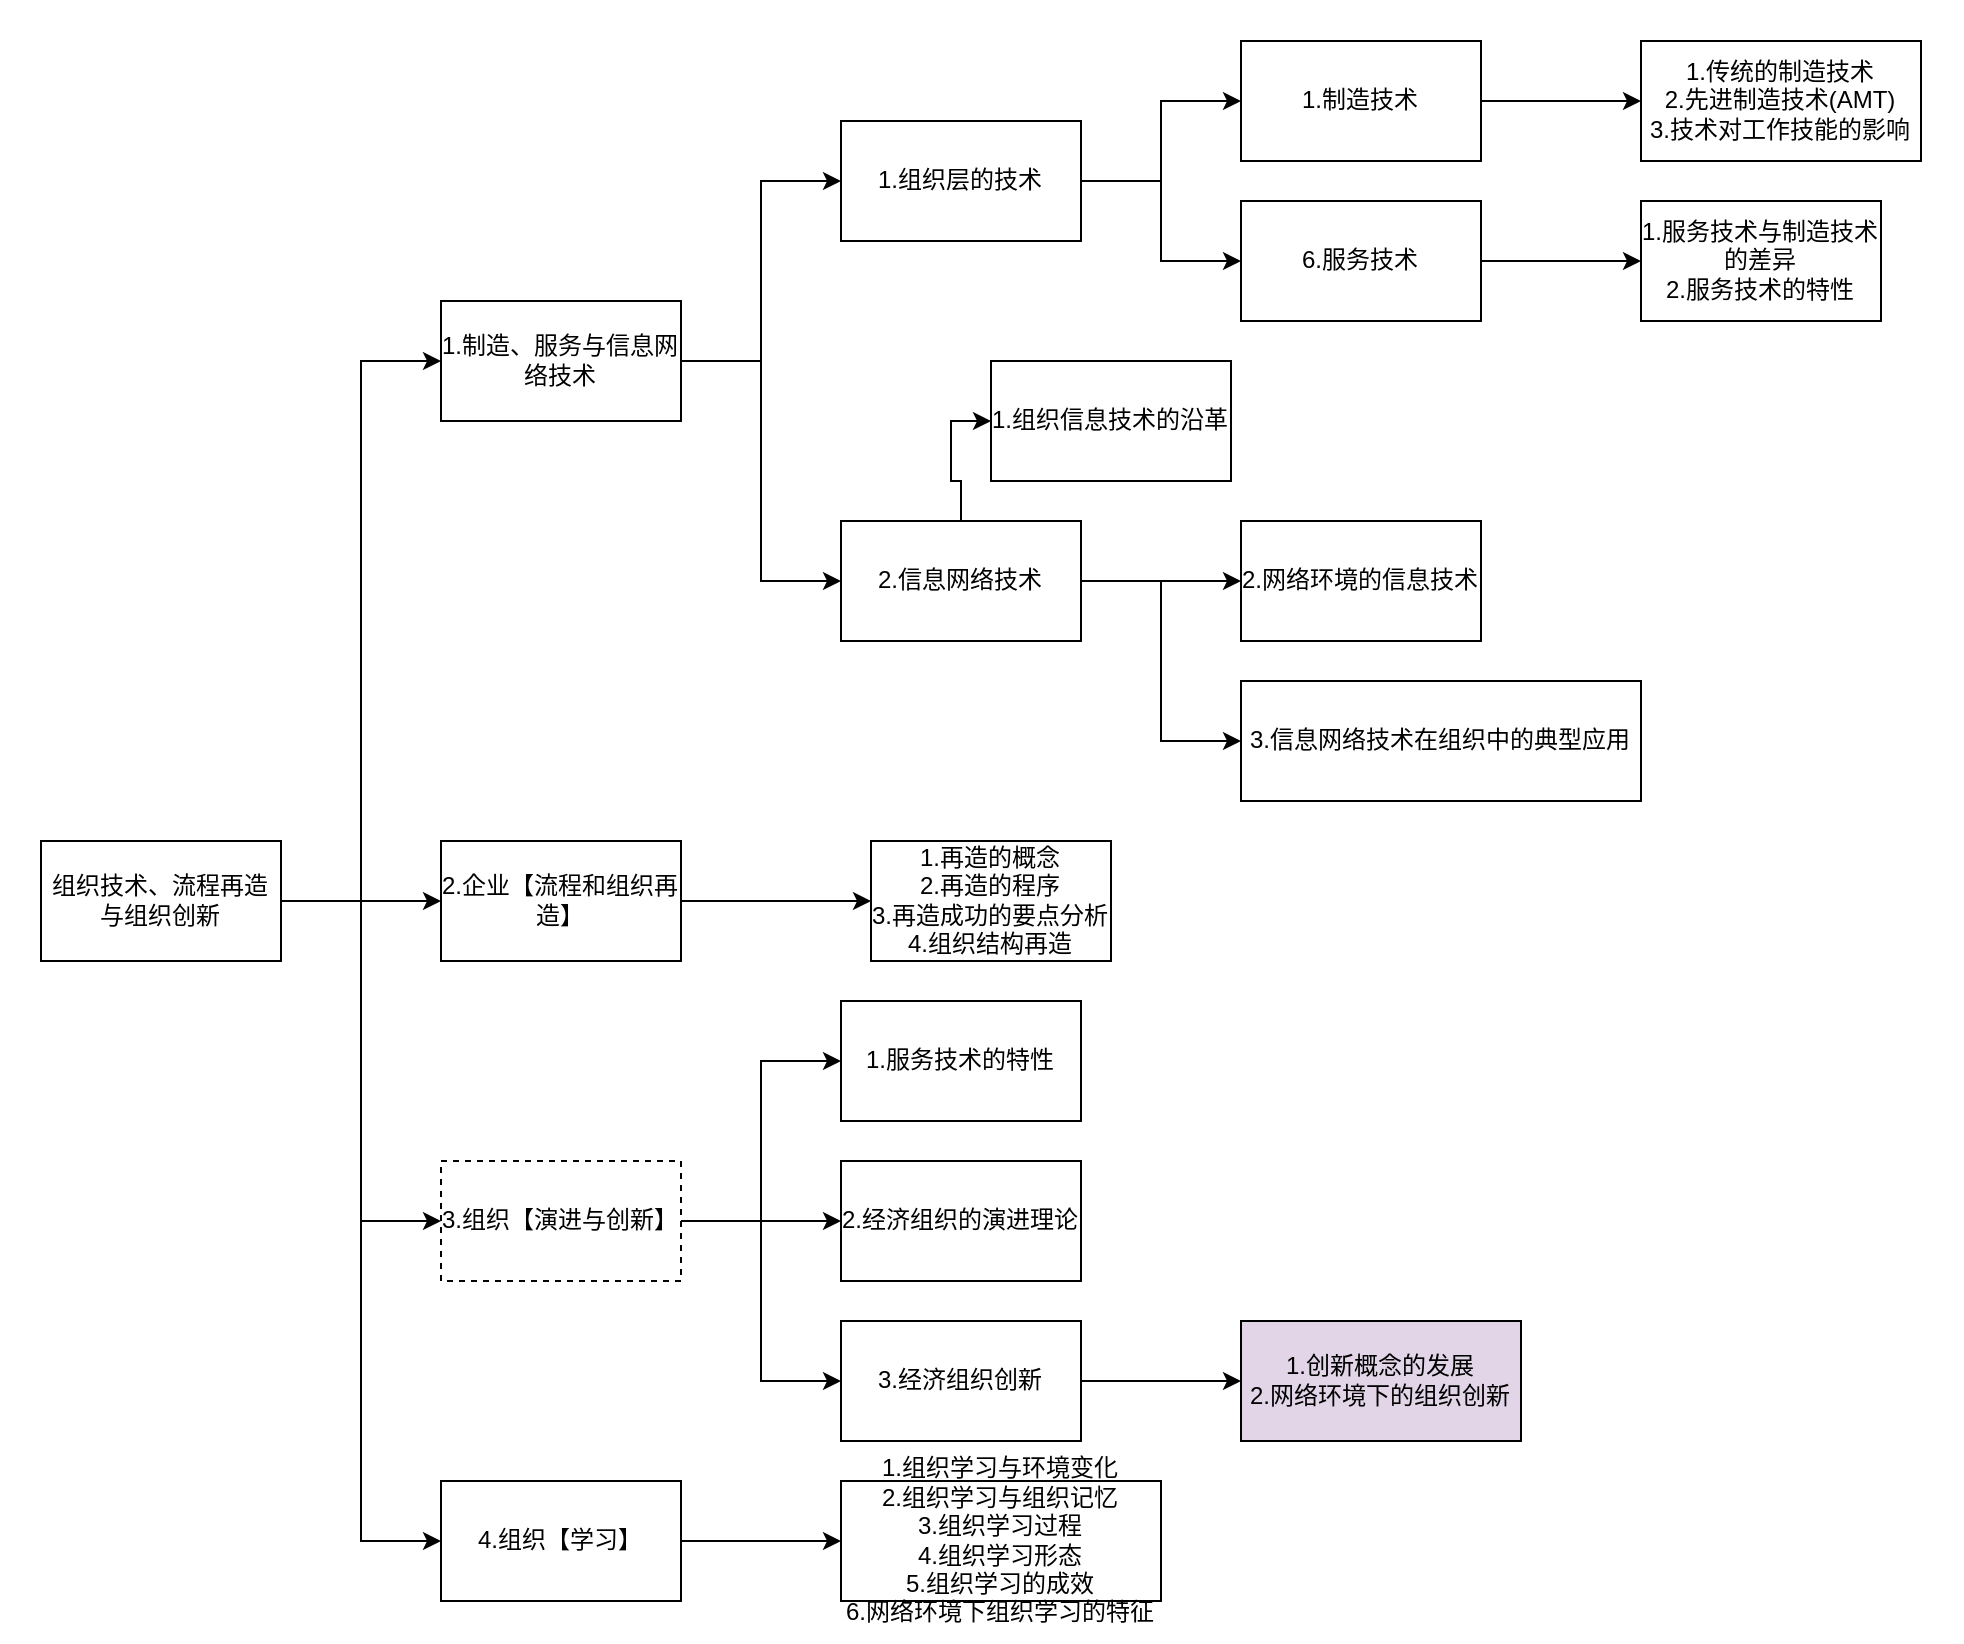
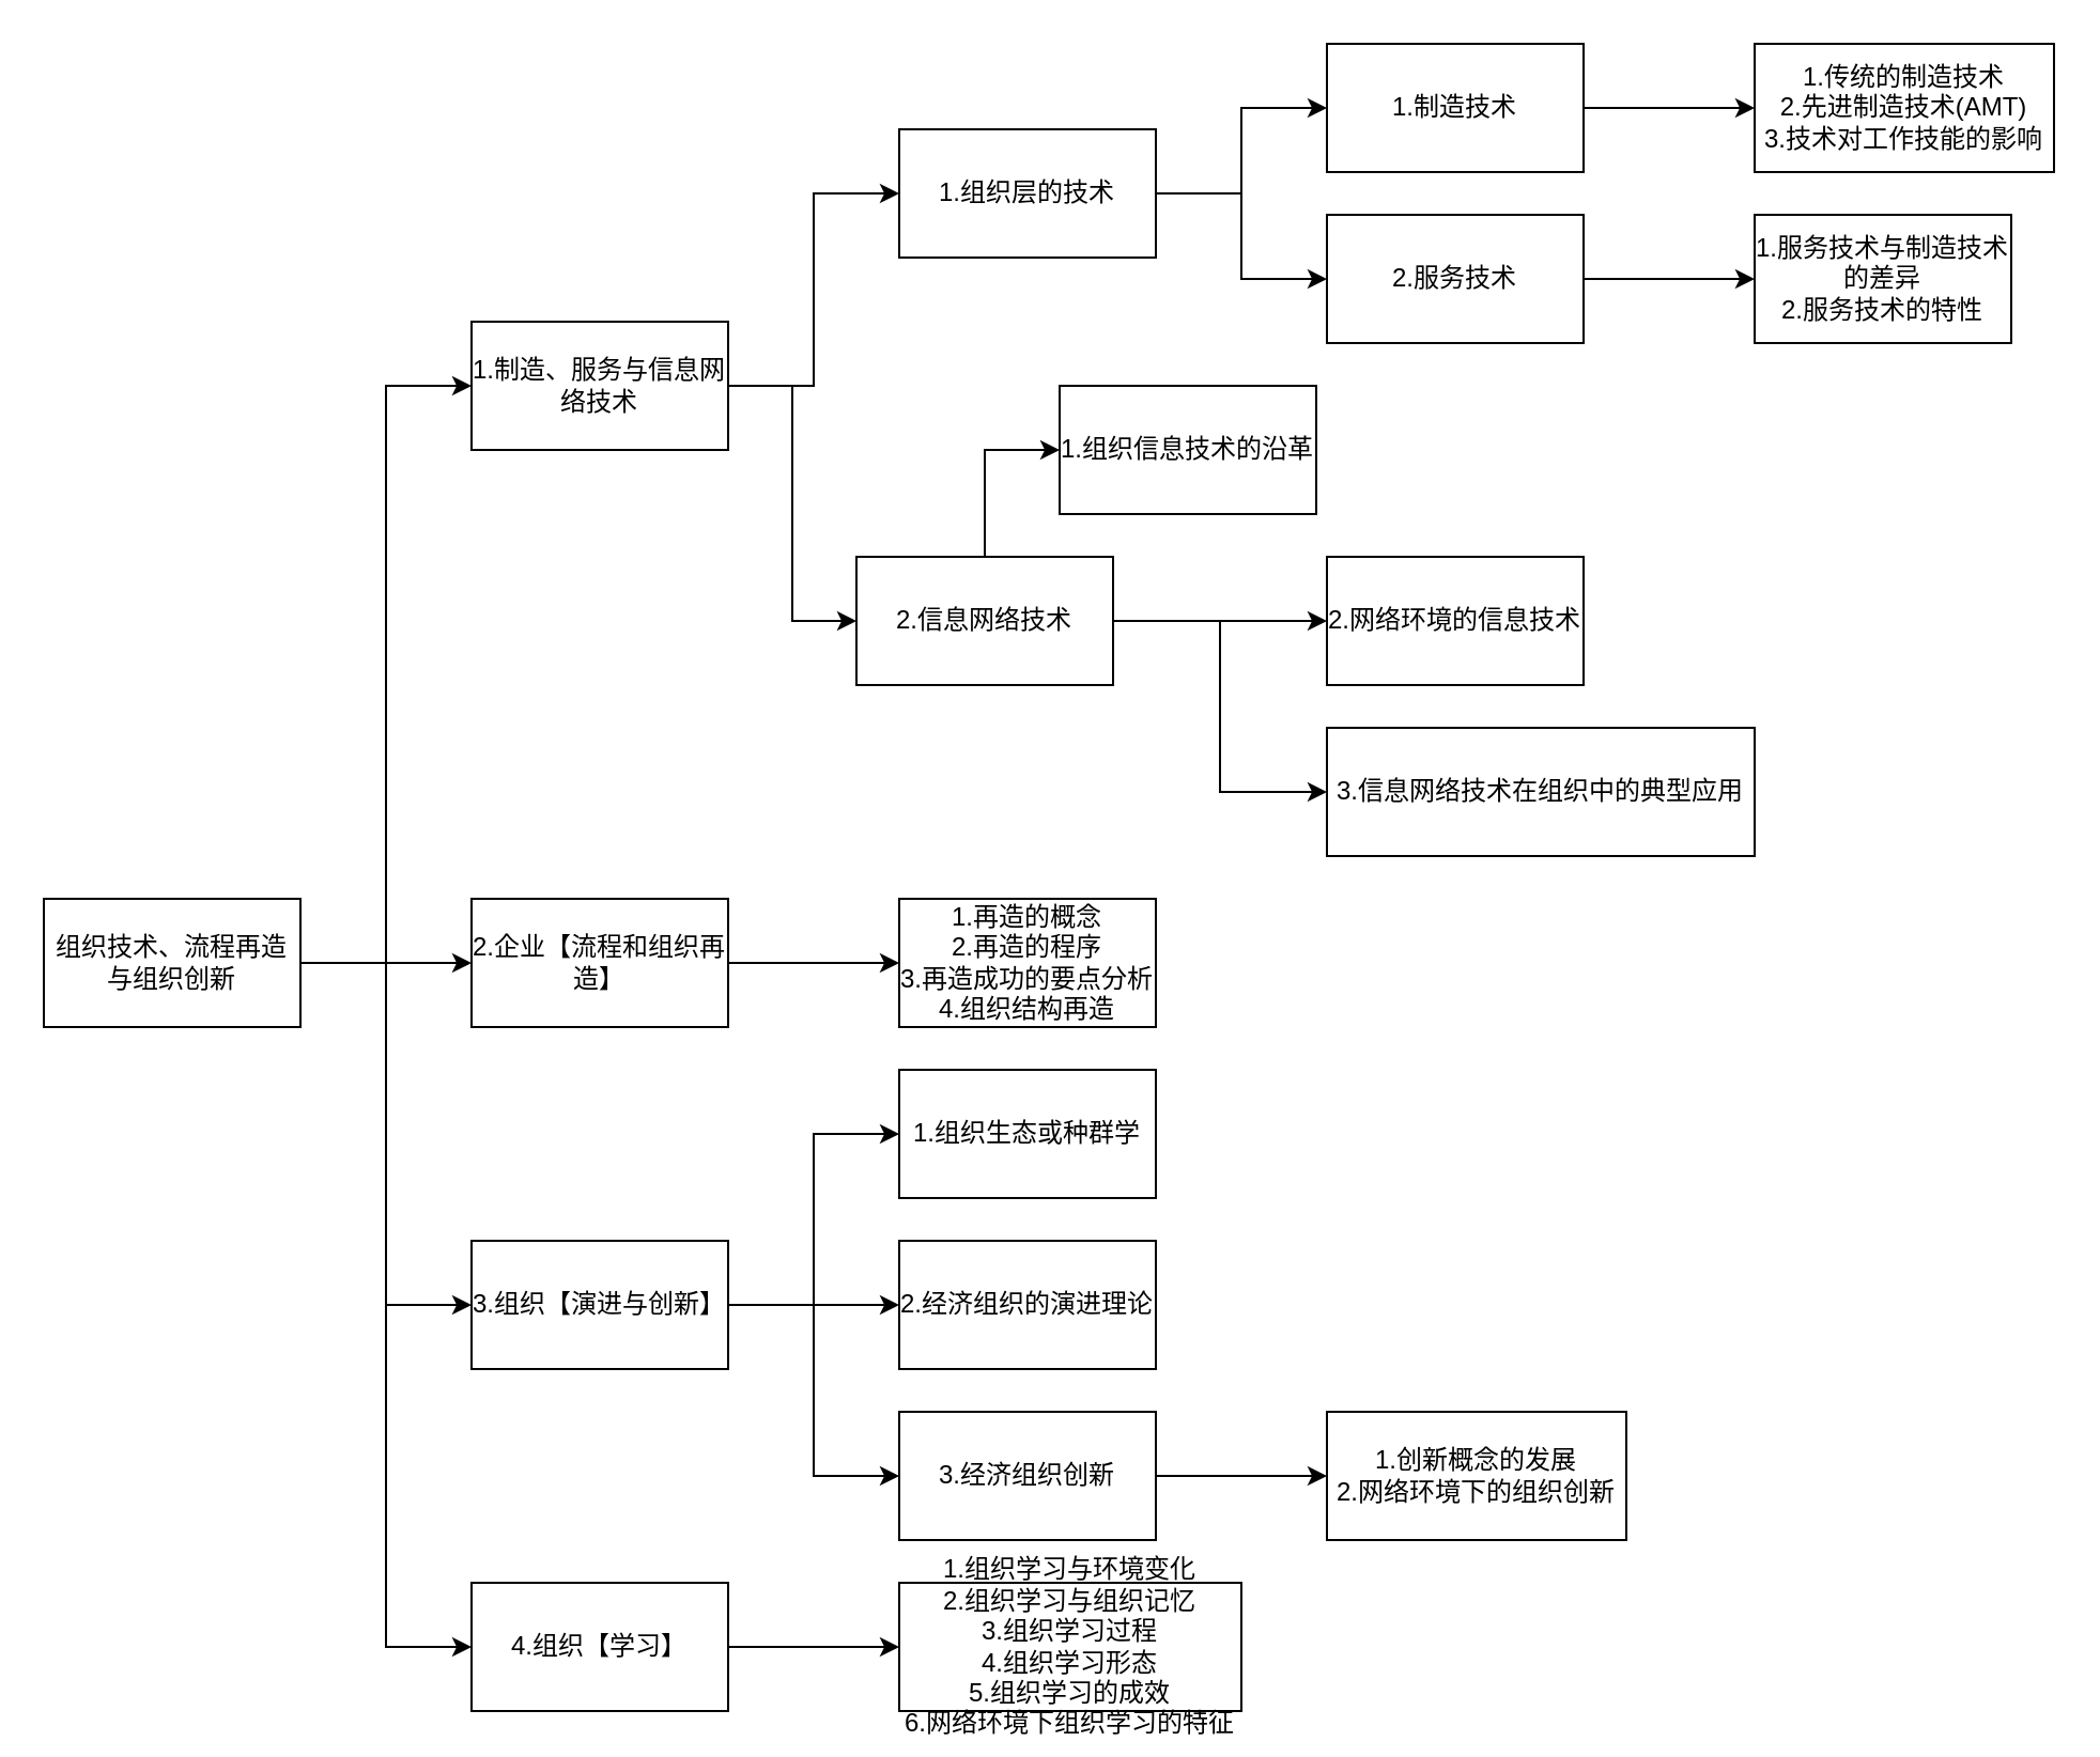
  <mxCell id="0" />
  <mxCell id="1" parent="0" />
  <mxCell id="2" style="edgeStyle=orthogonalEdgeStyle;rounded=0;orthogonalLoop=1;jettySize=auto;html=1;entryX=0;entryY=0.5;entryDx=0;entryDy=0;exitX=1;exitY=0.5;exitDx=0;exitDy=0;" parent="1" source="6" target="13" edge="1"><mxGeometry relative="1" as="geometry"><mxPoint x="150" y="290" as="sourcePoint" /></mxGeometry></mxCell>
  <mxCell id="3" style="edgeStyle=orthogonalEdgeStyle;rounded=0;orthogonalLoop=1;jettySize=auto;html=1;entryX=0;entryY=0.5;entryDx=0;entryDy=0;exitX=1;exitY=0.5;exitDx=0;exitDy=0;" parent="1" source="6" target="15" edge="1"><mxGeometry relative="1" as="geometry"><mxPoint x="150" y="290" as="sourcePoint" /></mxGeometry></mxCell>
  <mxCell id="4" style="edgeStyle=orthogonalEdgeStyle;rounded=0;orthogonalLoop=1;jettySize=auto;html=1;entryX=0;entryY=0.5;entryDx=0;entryDy=0;exitX=1;exitY=0.5;exitDx=0;exitDy=0;" parent="1" source="6" target="17" edge="1"><mxGeometry relative="1" as="geometry"><mxPoint x="150" y="290" as="sourcePoint" /></mxGeometry></mxCell>
  <mxCell id="5" style="edgeStyle=orthogonalEdgeStyle;rounded=0;orthogonalLoop=1;jettySize=auto;html=1;entryX=0;entryY=0.5;entryDx=0;entryDy=0;" parent="1" source="6" target="10" edge="1"><mxGeometry relative="1" as="geometry" /></mxCell>
  <mxCell id="6" value="组织技术、流程再造与组织创新" style="rounded=0;whiteSpace=wrap;html=1;" parent="1" vertex="1"><mxGeometry x="20" y="420" width="120" height="60" as="geometry" /></mxCell>
  <mxCell id="7" style="edgeStyle=orthogonalEdgeStyle;rounded=0;orthogonalLoop=1;jettySize=auto;html=1;entryX=0;entryY=0.5;entryDx=0;entryDy=0;" parent="1" source="10" target="37" edge="1"><mxGeometry relative="1" as="geometry" /></mxCell>
  <mxCell id="8" style="edgeStyle=orthogonalEdgeStyle;rounded=0;orthogonalLoop=1;jettySize=auto;html=1;entryX=0;entryY=0.5;entryDx=0;entryDy=0;" parent="1" source="10" target="38" edge="1"><mxGeometry relative="1" as="geometry" /></mxCell>
  <mxCell id="9" style="edgeStyle=orthogonalEdgeStyle;rounded=0;orthogonalLoop=1;jettySize=auto;html=1;entryX=0;entryY=0.5;entryDx=0;entryDy=0;" parent="1" source="10" target="36" edge="1"><mxGeometry relative="1" as="geometry" /></mxCell>
- <mxCell id="10" value="3.组织【演进与创新】" style="rounded=0;whiteSpace=wrap;html=1;dashed=1;" parent="1" vertex="1"><mxGeometry x="220" y="580" width="120" height="60" as="geometry" /></mxCell>
+ <mxCell id="10" value="3.组织【演进与创新】" style="rounded=0;whiteSpace=wrap;html=1;" parent="1" vertex="1"><mxGeometry x="220" y="580" width="120" height="60" as="geometry" /></mxCell>
  <mxCell id="11" style="edgeStyle=orthogonalEdgeStyle;rounded=0;orthogonalLoop=1;jettySize=auto;html=1;entryX=0;entryY=0.5;entryDx=0;entryDy=0;" parent="1" source="13" target="24" edge="1"><mxGeometry relative="1" as="geometry" /></mxCell>
  <mxCell id="12" style="edgeStyle=orthogonalEdgeStyle;rounded=0;orthogonalLoop=1;jettySize=auto;html=1;entryX=0;entryY=0.5;entryDx=0;entryDy=0;" parent="1" source="13" target="20" edge="1"><mxGeometry relative="1" as="geometry" /></mxCell>
  <mxCell id="13" value="1.制造、服务与信息网络技术" style="rounded=0;whiteSpace=wrap;html=1;" parent="1" vertex="1"><mxGeometry x="220" y="150" width="120" height="60" as="geometry" /></mxCell>
  <mxCell id="14" value="" style="edgeStyle=orthogonalEdgeStyle;rounded=0;orthogonalLoop=1;jettySize=auto;html=1;entryX=0;entryY=0.5;entryDx=0;entryDy=0;" parent="1" source="15" target="34" edge="1"><mxGeometry relative="1" as="geometry" /></mxCell>
  <mxCell id="15" value="2.企业【流程和组织再造】" style="rounded=0;whiteSpace=wrap;html=1;" parent="1" vertex="1"><mxGeometry x="220" y="420" width="120" height="60" as="geometry" /></mxCell>
  <mxCell id="16" value="" style="edgeStyle=orthogonalEdgeStyle;rounded=0;orthogonalLoop=1;jettySize=auto;html=1;" parent="1" source="17" target="39" edge="1"><mxGeometry relative="1" as="geometry" /></mxCell>
  <mxCell id="17" value="4.组织【学习】" style="rounded=0;whiteSpace=wrap;html=1;" parent="1" vertex="1"><mxGeometry x="220" y="740" width="120" height="60" as="geometry" /></mxCell>
  <mxCell id="18" value="" style="edgeStyle=orthogonalEdgeStyle;rounded=0;orthogonalLoop=1;jettySize=auto;html=1;" parent="1" source="20" target="26" edge="1"><mxGeometry relative="1" as="geometry" /></mxCell>
  <mxCell id="19" style="edgeStyle=orthogonalEdgeStyle;rounded=0;orthogonalLoop=1;jettySize=auto;html=1;entryX=0;entryY=0.5;entryDx=0;entryDy=0;" parent="1" source="20" target="28" edge="1"><mxGeometry relative="1" as="geometry" /></mxCell>
  <mxCell id="20" value="1.组织层的技术" style="rounded=0;whiteSpace=wrap;html=1;" parent="1" vertex="1"><mxGeometry x="420" y="60" width="120" height="60" as="geometry" /></mxCell>
  <mxCell id="21" value="" style="edgeStyle=orthogonalEdgeStyle;rounded=0;orthogonalLoop=1;jettySize=auto;html=1;entryX=0;entryY=0.5;entryDx=0;entryDy=0;" parent="1" source="24" target="31" edge="1"><mxGeometry relative="1" as="geometry"><mxPoint x="610" y="210" as="targetPoint" /></mxGeometry></mxCell>
  <mxCell id="22" style="edgeStyle=orthogonalEdgeStyle;rounded=0;orthogonalLoop=1;jettySize=auto;html=1;" parent="1" source="24" target="32" edge="1"><mxGeometry relative="1" as="geometry" /></mxCell>
  <mxCell id="23" style="edgeStyle=orthogonalEdgeStyle;rounded=0;orthogonalLoop=1;jettySize=auto;html=1;entryX=0;entryY=0.5;entryDx=0;entryDy=0;" parent="1" source="24" target="33" edge="1"><mxGeometry relative="1" as="geometry" /></mxCell>
- <mxCell id="24" value="2.信息网络技术" style="rounded=0;whiteSpace=wrap;html=1;" parent="1" vertex="1"><mxGeometry x="420" y="260" width="120" height="60" as="geometry" /></mxCell>
+ <mxCell id="24" value="2.信息网络技术" style="rounded=0;whiteSpace=wrap;html=1;" parent="1" vertex="1"><mxGeometry x="400" y="260" width="120" height="60" as="geometry" /></mxCell>
  <mxCell id="25" value="" style="edgeStyle=orthogonalEdgeStyle;rounded=0;orthogonalLoop=1;jettySize=auto;html=1;" parent="1" source="26" target="29" edge="1"><mxGeometry relative="1" as="geometry"><mxPoint x="807" y="50" as="targetPoint" /></mxGeometry></mxCell>
  <mxCell id="26" value="1.制造技术" style="rounded=0;whiteSpace=wrap;html=1;" parent="1" vertex="1"><mxGeometry x="620" y="20" width="120" height="60" as="geometry" /></mxCell>
  <mxCell id="27" value="" style="edgeStyle=orthogonalEdgeStyle;rounded=0;orthogonalLoop=1;jettySize=auto;html=1;" parent="1" source="28" target="30" edge="1"><mxGeometry relative="1" as="geometry"><mxPoint x="807" y="140" as="targetPoint" /></mxGeometry></mxCell>
- <mxCell id="28" value="6.服务技术" style="rounded=0;whiteSpace=wrap;html=1;" parent="1" vertex="1"><mxGeometry x="620" y="100" width="120" height="60" as="geometry" /></mxCell>
+ <mxCell id="28" value="2.服务技术" style="rounded=0;whiteSpace=wrap;html=1;" parent="1" vertex="1"><mxGeometry x="620" y="100" width="120" height="60" as="geometry" /></mxCell>
  <mxCell id="29" value="&lt;div&gt;1.传统的制造技术&lt;/div&gt;&lt;div&gt;2.先进制造技术(AMT)&lt;/div&gt;&lt;div&gt;3.技术对工作技能的影响&lt;/div&gt;" style="rounded=0;whiteSpace=wrap;html=1;" parent="1" vertex="1"><mxGeometry x="820" y="20" width="140" height="60" as="geometry" /></mxCell>
  <mxCell id="30" value="&lt;div&gt;1.服务技术与制造技术的差异&lt;/div&gt;&lt;div&gt;2.服务技术的特性&lt;/div&gt;" style="rounded=0;whiteSpace=wrap;html=1;" parent="1" vertex="1"><mxGeometry x="820" y="100" width="120" height="60" as="geometry" /></mxCell>
  <mxCell id="31" value="1.组织信息技术的沿革" style="rounded=0;whiteSpace=wrap;html=1;" parent="1" vertex="1"><mxGeometry x="495" y="180" width="120" height="60" as="geometry" /></mxCell>
  <mxCell id="32" value="2.网络环境的信息技术" style="rounded=0;whiteSpace=wrap;html=1;" parent="1" vertex="1"><mxGeometry x="620" y="260" width="120" height="60" as="geometry" /></mxCell>
  <mxCell id="33" value="3.信息网络技术在组织中的典型应用" style="rounded=0;whiteSpace=wrap;html=1;" parent="1" vertex="1"><mxGeometry x="620" y="340" width="200" height="60" as="geometry" /></mxCell>
- <mxCell id="34" value="1.再造的概念&lt;br&gt;2.再造的程序&lt;br&gt;3.再造成功的要点分析&lt;br&gt;4.组织结构再造" style="rounded=0;whiteSpace=wrap;html=1;" parent="1" vertex="1"><mxGeometry x="435" y="420" width="120" height="60" as="geometry" /></mxCell>
+ <mxCell id="34" value="1.再造的概念&lt;br&gt;2.再造的程序&lt;br&gt;3.再造成功的要点分析&lt;br&gt;4.组织结构再造" style="rounded=0;whiteSpace=wrap;html=1;" parent="1" vertex="1"><mxGeometry x="420" y="420" width="120" height="60" as="geometry" /></mxCell>
  <mxCell id="35" value="" style="edgeStyle=orthogonalEdgeStyle;rounded=0;orthogonalLoop=1;jettySize=auto;html=1;" parent="1" source="36" target="40" edge="1"><mxGeometry relative="1" as="geometry" /></mxCell>
  <mxCell id="36" value="3.经济组织创新" style="rounded=0;whiteSpace=wrap;html=1;" parent="1" vertex="1"><mxGeometry x="420" y="660" width="120" height="60" as="geometry" /></mxCell>
  <mxCell id="37" value="2.经济组织的演进理论" style="rounded=0;whiteSpace=wrap;html=1;" parent="1" vertex="1"><mxGeometry x="420" y="580" width="120" height="60" as="geometry" /></mxCell>
- <mxCell id="38" value="1.服务技术的特性" style="rounded=0;whiteSpace=wrap;html=1;" parent="1" vertex="1"><mxGeometry x="420" y="500" width="120" height="60" as="geometry" /></mxCell>
+ <mxCell id="38" value="1.组织生态或种群学" style="rounded=0;whiteSpace=wrap;html=1;" parent="1" vertex="1"><mxGeometry x="420" y="500" width="120" height="60" as="geometry" /></mxCell>
  <mxCell id="39" value="&lt;div&gt;&lt;div&gt;1.组织学习与环境变化&lt;/div&gt;&lt;div&gt;2.组织学习与组织记忆&lt;/div&gt;&lt;div&gt;3.组织学习过程&lt;/div&gt;&lt;div&gt;4.组织学习形态&lt;/div&gt;&lt;div&gt;5.组织学习的成效&lt;/div&gt;&lt;div&gt;6.网络环境下组织学习的特征&lt;/div&gt;&lt;/div&gt;" style="rounded=0;whiteSpace=wrap;html=1;" parent="1" vertex="1"><mxGeometry x="420" y="740" width="160" height="60" as="geometry" /></mxCell>
- <mxCell id="40" value="&lt;div&gt;1.创新概念的发展&lt;/div&gt;&lt;div&gt;2.网络环境下的组织创新&lt;/div&gt;" style="rounded=0;whiteSpace=wrap;html=1;fillColor=#e1d5e7;" parent="1" vertex="1"><mxGeometry x="620" y="660" width="140" height="60" as="geometry" /></mxCell>
+ <mxCell id="40" value="&lt;div&gt;1.创新概念的发展&lt;/div&gt;&lt;div&gt;2.网络环境下的组织创新&lt;/div&gt;" style="rounded=0;whiteSpace=wrap;html=1;" parent="1" vertex="1"><mxGeometry x="620" y="660" width="140" height="60" as="geometry" /></mxCell>
